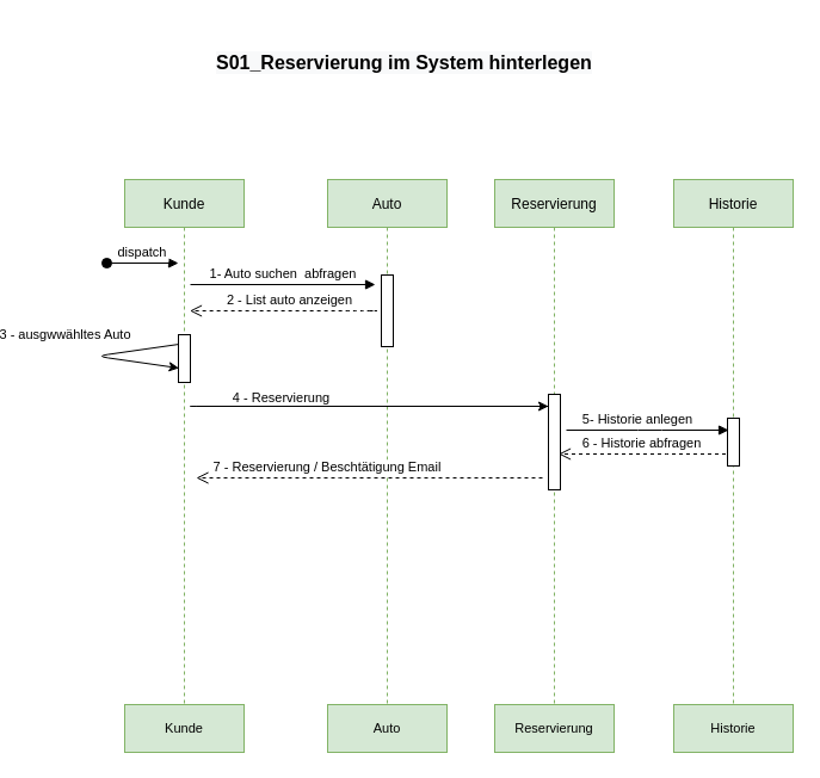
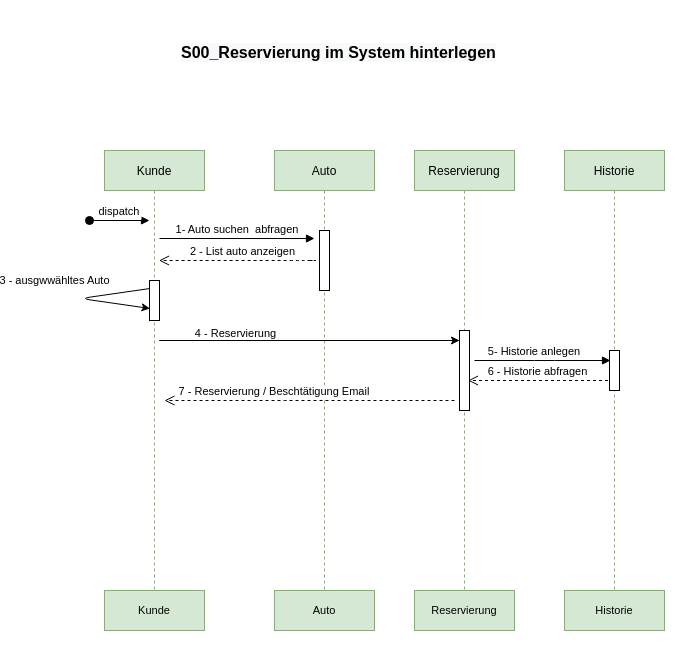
  <mxCell id="0" />
  <mxCell id="1" parent="0" />
  <mxCell id="2" value="Kunde" style="shape=umlLifeline;perimeter=lifelinePerimeter;container=1;collapsible=0;recursiveResize=0;rounded=0;shadow=0;strokeWidth=1;fillColor=#d5e8d4;strokeColor=#82b366;" vertex="1" parent="1"><mxGeometry x="44" y="150" width="100" height="440" as="geometry" /></mxCell>
  <mxCell id="3" value="dispatch" style="verticalAlign=bottom;startArrow=oval;endArrow=block;startSize=8;shadow=0;strokeWidth=1;" edge="1" parent="2"><mxGeometry relative="1" as="geometry"><mxPoint x="-15" y="70" as="sourcePoint" /><mxPoint x="45" y="70" as="targetPoint" /></mxGeometry></mxCell>
  <mxCell id="4" value="" style="points=[];perimeter=orthogonalPerimeter;rounded=0;shadow=0;strokeWidth=1;" vertex="1" parent="2"><mxGeometry x="45" y="130" width="10" height="40" as="geometry" /></mxCell>
  <mxCell id="5" value="Auto" style="shape=umlLifeline;perimeter=lifelinePerimeter;container=1;collapsible=0;recursiveResize=0;rounded=0;shadow=0;strokeWidth=1;fillColor=#d5e8d4;strokeColor=#82b366;" vertex="1" parent="1"><mxGeometry x="214" y="150" width="100" height="440" as="geometry" /></mxCell>
  <mxCell id="6" value="" style="points=[];perimeter=orthogonalPerimeter;rounded=0;shadow=0;strokeWidth=1;" vertex="1" parent="5"><mxGeometry x="45" y="80" width="10" height="60" as="geometry" /></mxCell>
  <mxCell id="7" value="2 - List auto anzeigen " style="verticalAlign=bottom;endArrow=open;dashed=1;endSize=8;shadow=0;strokeWidth=1;" edge="1" parent="1"><mxGeometry relative="1" as="geometry"><mxPoint x="98.5" y="260" as="targetPoint" /><mxPoint x="249" y="260" as="sourcePoint" /><Array as="points"><mxPoint x="259" y="260" /><mxPoint x="239" y="260" /></Array></mxGeometry></mxCell>
  <mxCell id="8" value="1- Auto suchen  abfragen" style="verticalAlign=bottom;endArrow=block;entryX=0;entryY=0;shadow=0;strokeWidth=1;jumpSize=6;fontSize=11;" edge="1" parent="1"><mxGeometry relative="1" as="geometry"><mxPoint x="99" y="238" as="sourcePoint" /><mxPoint x="254" y="238" as="targetPoint" /></mxGeometry></mxCell>
  <mxCell id="9" value="Reservierung" style="shape=umlLifeline;perimeter=lifelinePerimeter;container=1;collapsible=0;recursiveResize=0;rounded=0;shadow=0;strokeWidth=1;fillColor=#d5e8d4;strokeColor=#82b366;" vertex="1" parent="1"><mxGeometry x="354" y="150" width="100" height="440" as="geometry" /></mxCell>
  <mxCell id="10" value="" style="points=[];perimeter=orthogonalPerimeter;rounded=0;shadow=0;strokeWidth=1;" vertex="1" parent="9"><mxGeometry x="45" y="180" width="10" height="80" as="geometry" /></mxCell>
  <mxCell id="11" value="" style="endArrow=classic;html=1;fontSize=9;entryX=-0.4;entryY=0.267;entryDx=0;entryDy=0;entryPerimeter=0;" edge="1" parent="1"><mxGeometry width="50" height="50" relative="1" as="geometry"><mxPoint x="399" y="340" as="sourcePoint" /><mxPoint x="399" y="340.01" as="targetPoint" /><Array as="points"><mxPoint x="94" y="340" /></Array></mxGeometry></mxCell>
  <mxCell id="12" value="4 - Reservierung" style="edgeLabel;html=1;align=center;verticalAlign=middle;resizable=0;points=[];fontSize=11;" vertex="1" connectable="0" parent="11"><mxGeometry x="0.333" y="-1" relative="1" as="geometry"><mxPoint x="-21" y="-9" as="offset" /></mxGeometry></mxCell>
  <mxCell id="13" value="7 - Reservierung / Beschtätigung Email" style="verticalAlign=bottom;endArrow=open;dashed=1;endSize=8;shadow=0;strokeWidth=1;" edge="1" parent="1"><mxGeometry x="0.241" relative="1" as="geometry"><mxPoint x="104" y="400" as="targetPoint" /><mxPoint x="394" y="400" as="sourcePoint" /><Array as="points"><mxPoint x="234" y="400" /></Array><mxPoint as="offset" /></mxGeometry></mxCell>
  <mxCell id="14" value="Historie" style="shape=umlLifeline;perimeter=lifelinePerimeter;container=1;collapsible=0;recursiveResize=0;rounded=0;shadow=0;strokeWidth=1;fillColor=#d5e8d4;strokeColor=#82b366;" vertex="1" parent="1"><mxGeometry x="504" y="150" width="100" height="440" as="geometry" /></mxCell>
  <mxCell id="15" value="" style="points=[];perimeter=orthogonalPerimeter;rounded=0;shadow=0;strokeWidth=1;" vertex="1" parent="14"><mxGeometry x="45" y="200" width="10" height="40" as="geometry" /></mxCell>
  <mxCell id="16" value="6 - Historie abfragen" style="verticalAlign=bottom;endArrow=open;dashed=1;endSize=8;shadow=0;strokeWidth=1;" edge="1" parent="1"><mxGeometry relative="1" as="geometry"><mxPoint x="407.5" y="380" as="targetPoint" /><mxPoint x="547.5" y="380" as="sourcePoint" /><Array as="points"><mxPoint x="508" y="380" /></Array></mxGeometry></mxCell>
  <mxCell id="17" value="3 - ausgwwähltes Auto" style="endArrow=classic;html=1;fontSize=11;" edge="1" parent="1"><mxGeometry y="32" width="50" height="50" relative="1" as="geometry"><mxPoint x="89.5" y="288" as="sourcePoint" /><mxPoint x="89.5" y="308" as="targetPoint" /><Array as="points"><mxPoint x="20" y="298" /></Array><mxPoint x="-30" y="14" as="offset" /></mxGeometry></mxCell>
  <mxCell id="18" value="5- Historie anlegen" style="verticalAlign=bottom;endArrow=block;entryX=0;entryY=0;shadow=0;strokeWidth=1;jumpSize=6;fontSize=11;" edge="1" parent="1"><mxGeometry x="-0.118" relative="1" as="geometry"><mxPoint x="414" y="360" as="sourcePoint" /><mxPoint x="550" y="360" as="targetPoint" /><Array as="points"><mxPoint x="484" y="360" /></Array><mxPoint as="offset" /></mxGeometry></mxCell>
  <mxCell id="19" value="Kunde" style="rounded=0;whiteSpace=wrap;html=1;fontSize=11;fillColor=#d5e8d4;strokeColor=#82b366;" vertex="1" parent="1"><mxGeometry x="44" y="590" width="100" height="40" as="geometry" /></mxCell>
  <mxCell id="20" value="Reservierung" style="rounded=0;whiteSpace=wrap;html=1;fontSize=11;fillColor=#d5e8d4;strokeColor=#82b366;" vertex="1" parent="1"><mxGeometry x="354" y="590" width="100" height="40" as="geometry" /></mxCell>
  <mxCell id="21" value="Auto" style="rounded=0;whiteSpace=wrap;html=1;fontSize=11;fillColor=#d5e8d4;strokeColor=#82b366;" vertex="1" parent="1"><mxGeometry x="214" y="590" width="100" height="40" as="geometry" /></mxCell>
  <mxCell id="22" value="Historie" style="rounded=0;whiteSpace=wrap;html=1;fontSize=11;fillColor=#d5e8d4;strokeColor=#82b366;" vertex="1" parent="1"><mxGeometry x="504" y="590" width="100" height="40" as="geometry" /></mxCell>
- <mxCell id="23" value="&lt;p class=&quot;MsoNormal&quot; style=&quot;color: rgb(0, 0, 0); font-family: helvetica; font-style: normal; font-weight: 400; letter-spacing: normal; text-align: left; text-indent: 0px; text-transform: none; word-spacing: 0px; background-color: rgb(248, 249, 250); font-size: 16px;&quot;&gt;&lt;b&gt;&lt;font style=&quot;font-size: 16px&quot;&gt;S01_Reservierung im System hinterlegen&lt;/font&gt;&lt;/b&gt;&lt;/p&gt;&lt;font style=&quot;color: rgb(0, 0, 0); font-family: helvetica; font-style: normal; font-weight: 400; letter-spacing: normal; text-align: left; text-indent: 0px; text-transform: none; word-spacing: 0px; background-color: rgb(248, 249, 250); font-size: 16px;&quot;&gt;&lt;font style=&quot;font-size: 16px&quot;&gt;&lt;span style=&quot;text-indent: -18pt&quot;&gt;&lt;br class=&quot;Apple-interchange-newline&quot;&gt;&#10;&#10;&lt;/span&gt;&lt;/font&gt;&lt;/font&gt;" style="text;whiteSpace=wrap;html=1;fontSize=11;" vertex="1" parent="1"><mxGeometry x="119" y="20" width="340" height="50" as="geometry" /></mxCell>
+ <mxCell id="23" value="&lt;p class=&quot;MsoNormal&quot; style=&quot;color: rgb(0, 0, 0); font-family: helvetica; font-style: normal; font-weight: 400; letter-spacing: normal; text-align: left; text-indent: 0px; text-transform: none; word-spacing: 0px; background-color: rgb(248, 249, 250); font-size: 16px;&quot;&gt;&lt;b&gt;&lt;font style=&quot;font-size: 16px&quot;&gt;S00_Reservierung im System hinterlegen&lt;/font&gt;&lt;/b&gt;&lt;/p&gt;&lt;font style=&quot;color: rgb(0, 0, 0); font-family: helvetica; font-style: normal; font-weight: 400; letter-spacing: normal; text-align: left; text-indent: 0px; text-transform: none; word-spacing: 0px; background-color: rgb(248, 249, 250); font-size: 16px;&quot;&gt;&lt;font style=&quot;font-size: 16px&quot;&gt;&lt;span style=&quot;text-indent: -18pt&quot;&gt;&lt;br class=&quot;Apple-interchange-newline&quot;&gt;&#10;&#10;&lt;/span&gt;&lt;/font&gt;&lt;/font&gt;" style="text;whiteSpace=wrap;html=1;fontSize=11;" vertex="1" parent="1"><mxGeometry x="119" y="20" width="340" height="50" as="geometry" /></mxCell>
